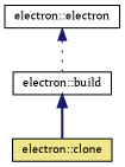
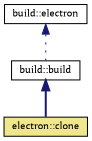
  digraph {
    fontname="PT Serif"
    rankdir=TB
    node [color=black fillcolor=white fontname="PT Serif" fontsize=10 shape=record style=filled]
    edge [color=midnightblue dir=back fontname="PT Serif" fontsize=10 labelfontname=Helvetica labelfontsize=10]
-   n1 [fontcolor=black height=0.2 label="electron::electron" width=0.4]
-   n2 [height=0.2 label="electron::build" width=0.4]
+   n1 [fontcolor=black height=0.2 label="build::electron" width=0.4]
+   n2 [height=0.2 label="build::build" width=0.4]
    n3 [fillcolor=khaki height=0.2 label="electron::clone" width=0.4]
    n1 -> n2 [style=dotted]
    n2 -> n3 [style=bold]
  }
